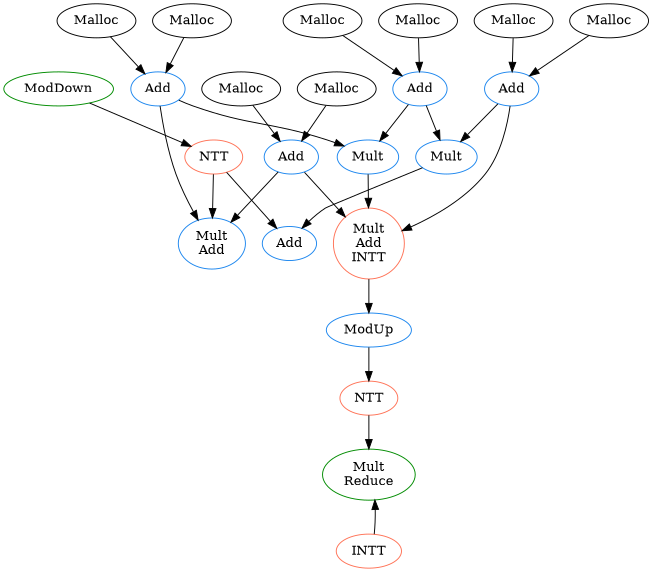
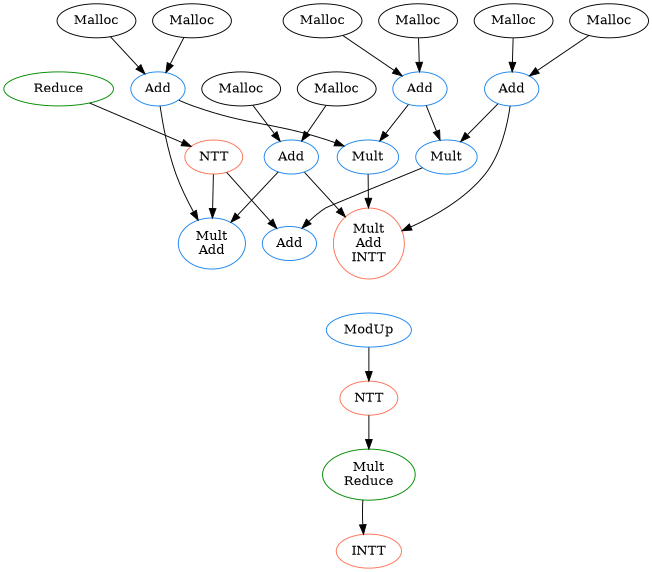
  digraph {
    node [color=dodgerblue2]
    n1 [label=Add]
    n2 [color=coral1 label="Mult\nAdd\nINTT"]
    n3 [label="Mult\nAdd"]
    n4 [label=ModUp]
    n5 [label=Add]
    n6 [label=Mult]
    n7 [label=Mult]
    n8 [label=Add]
    n9 [color=black label=Malloc]
    n10 [color=black label=Malloc]
    n11 [color=black label=Malloc]
    n12 [color=black label=Malloc]
    n13 [label=Add]
    n14 [label=Add]
    n15 [color=black label=Malloc]
    n16 [color=black label=Malloc]
    n17 [color=black label=Malloc]
    n18 [color=black label=Malloc]
    n19 [color=coral1 label=NTT]
    n20 [color=green4 label="Mult\nReduce"]
    n21 [color=coral1 label=INTT]
-   n22 [color=green4 label=ModDown]
+   n22 [color=green4 label=Reduce]
    n23 [color=coral1 label=NTT]
    n1 -> n2
    n1 -> n3
-   n2 -> n4
    n4 -> n19
    n5 -> n6
    n5 -> n7
    n6 -> n2
    n7 -> n8
    n9 -> n1
    n10 -> n5
    n11 -> n1
    n12 -> n5
    n13 -> n3
    n13 -> n6
    n14 -> n2
    n14 -> n7
    n15 -> n13
    n16 -> n14
    n17 -> n13
    n18 -> n14
    n19 -> n20
-   n21 -> n20
+   n20 -> n21
    n22 -> n23
    n23 -> n3
    n23 -> n8
  }
